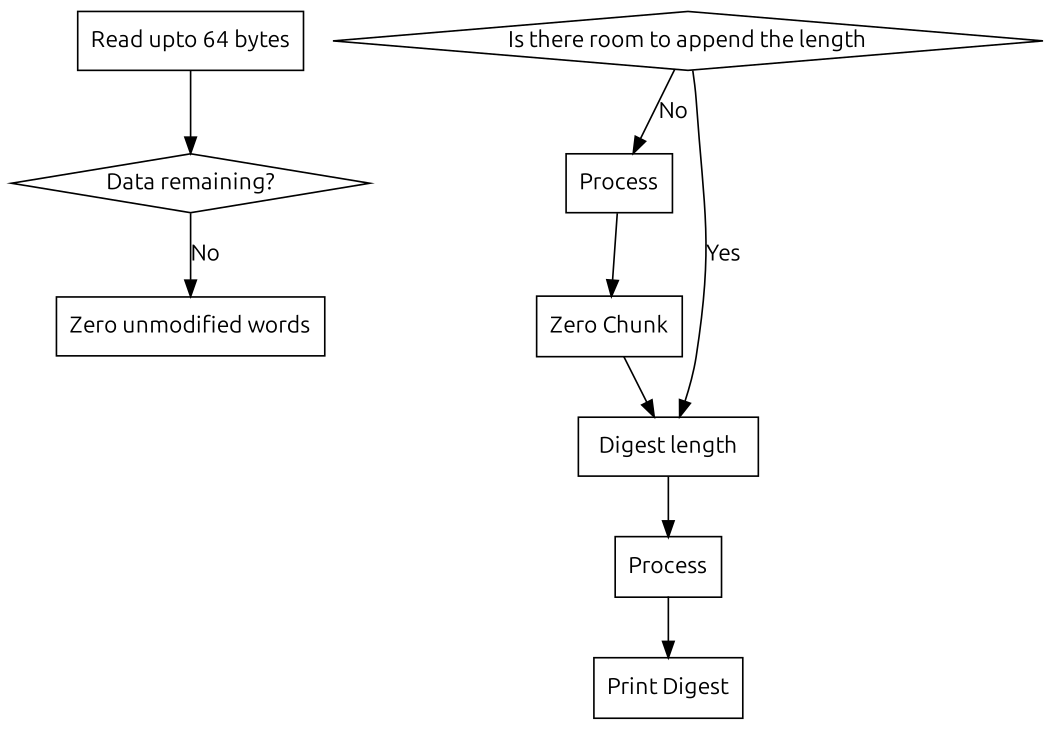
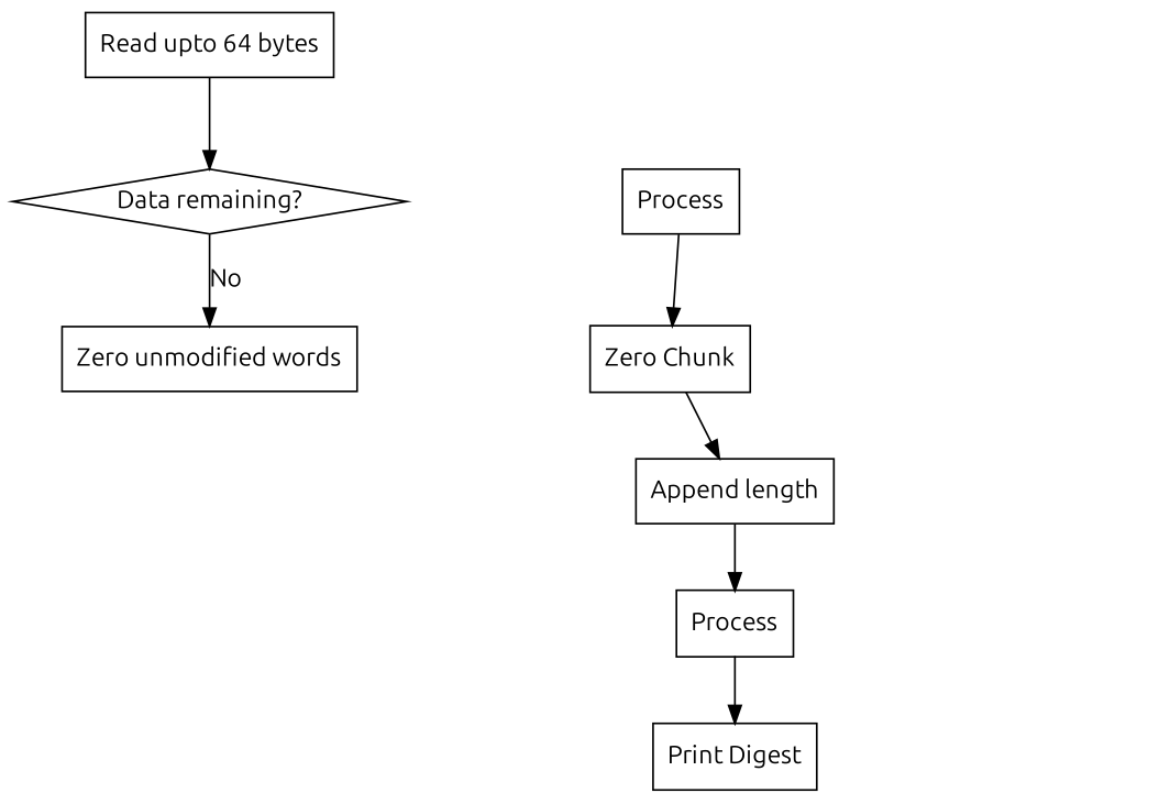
  digraph {
    fontname=Ubuntu
    node [fontname=Ubuntu shape=box]
    edge [fontname=Ubuntu]
    n1 [label="Read upto 64 bytes"]
    n2 [label="Data remaining?" shape=diamond]
    n3 [label="Zero unmodified words"]
    n4 [label=Process]
    "Zero Chunk" [shape=record]
-   n6 [label="Digest length"]
-   n7 [label="Is there room to append the length" shape=diamond]
+   n6 [label="Append length"]
    Process [shape=record]
    "Print Digest" [shape=record]
    n1 -> n2
    n2 -> n3 [label=No]
    n4 -> "Zero Chunk"
    "Zero Chunk" -> n6
    n6 -> Process
-   n7 -> n4 [label=No]
-   n7 -> n6 [label=Yes]
    Process -> "Print Digest"
  }
